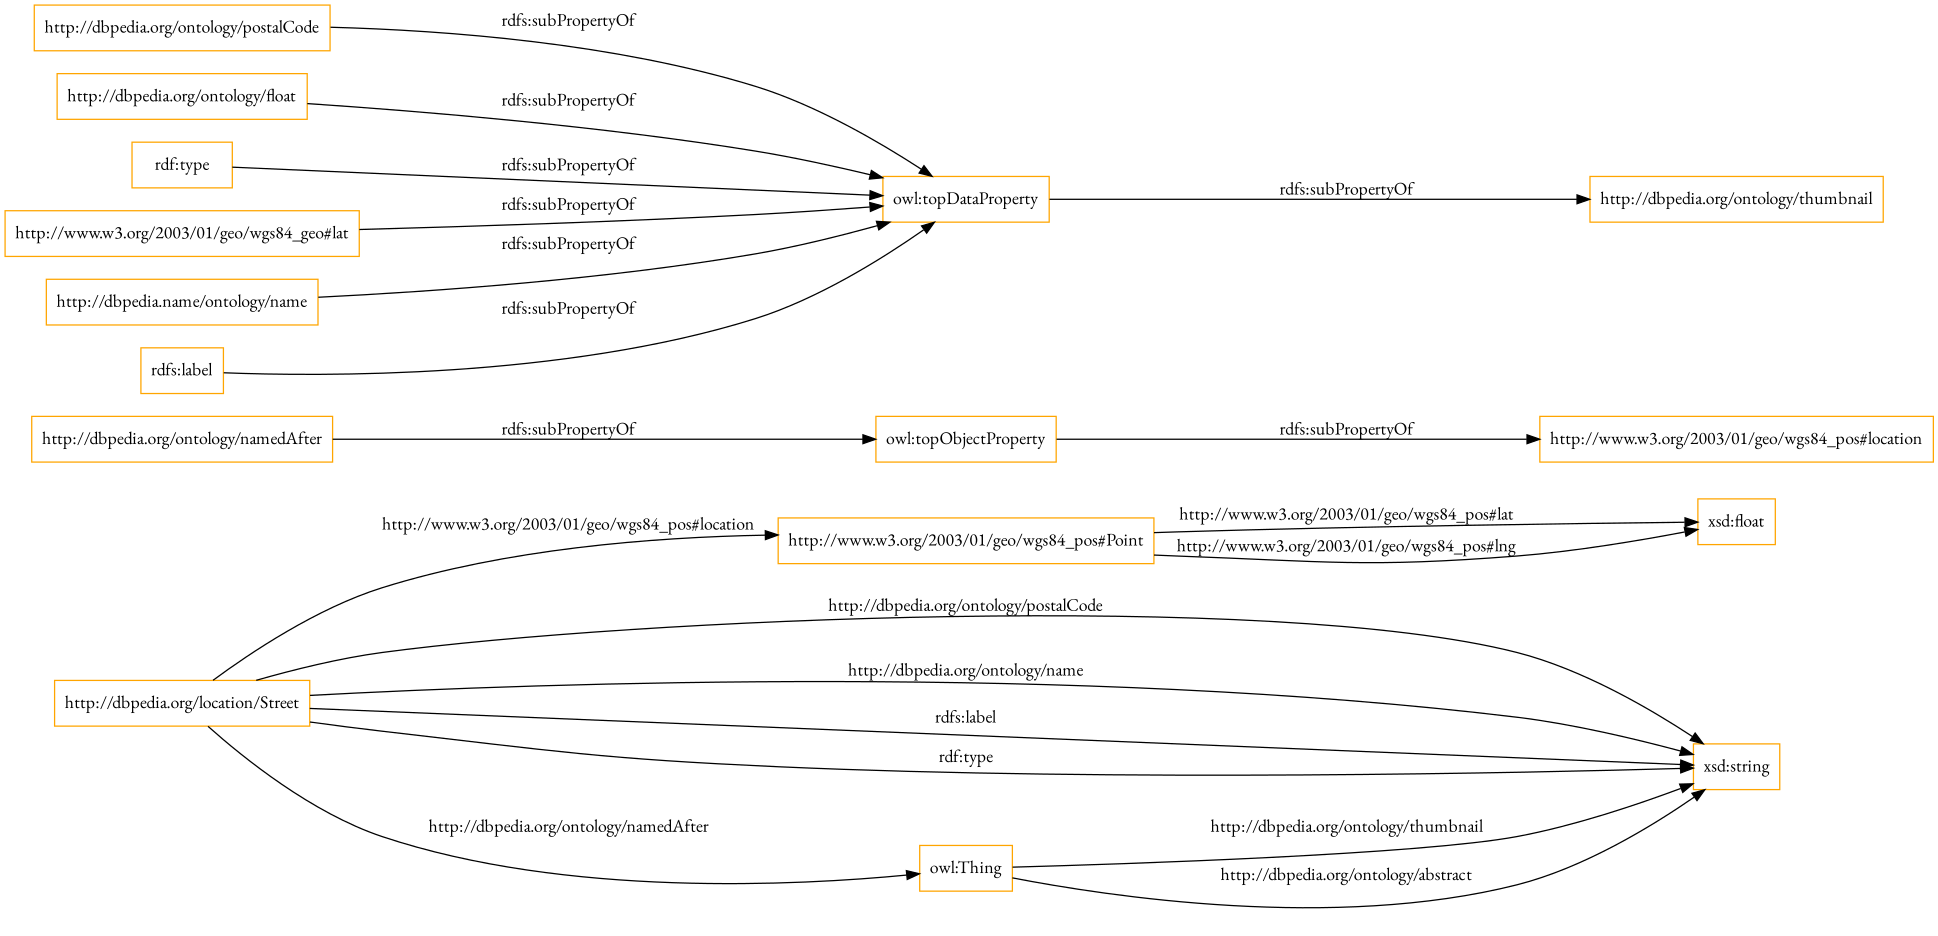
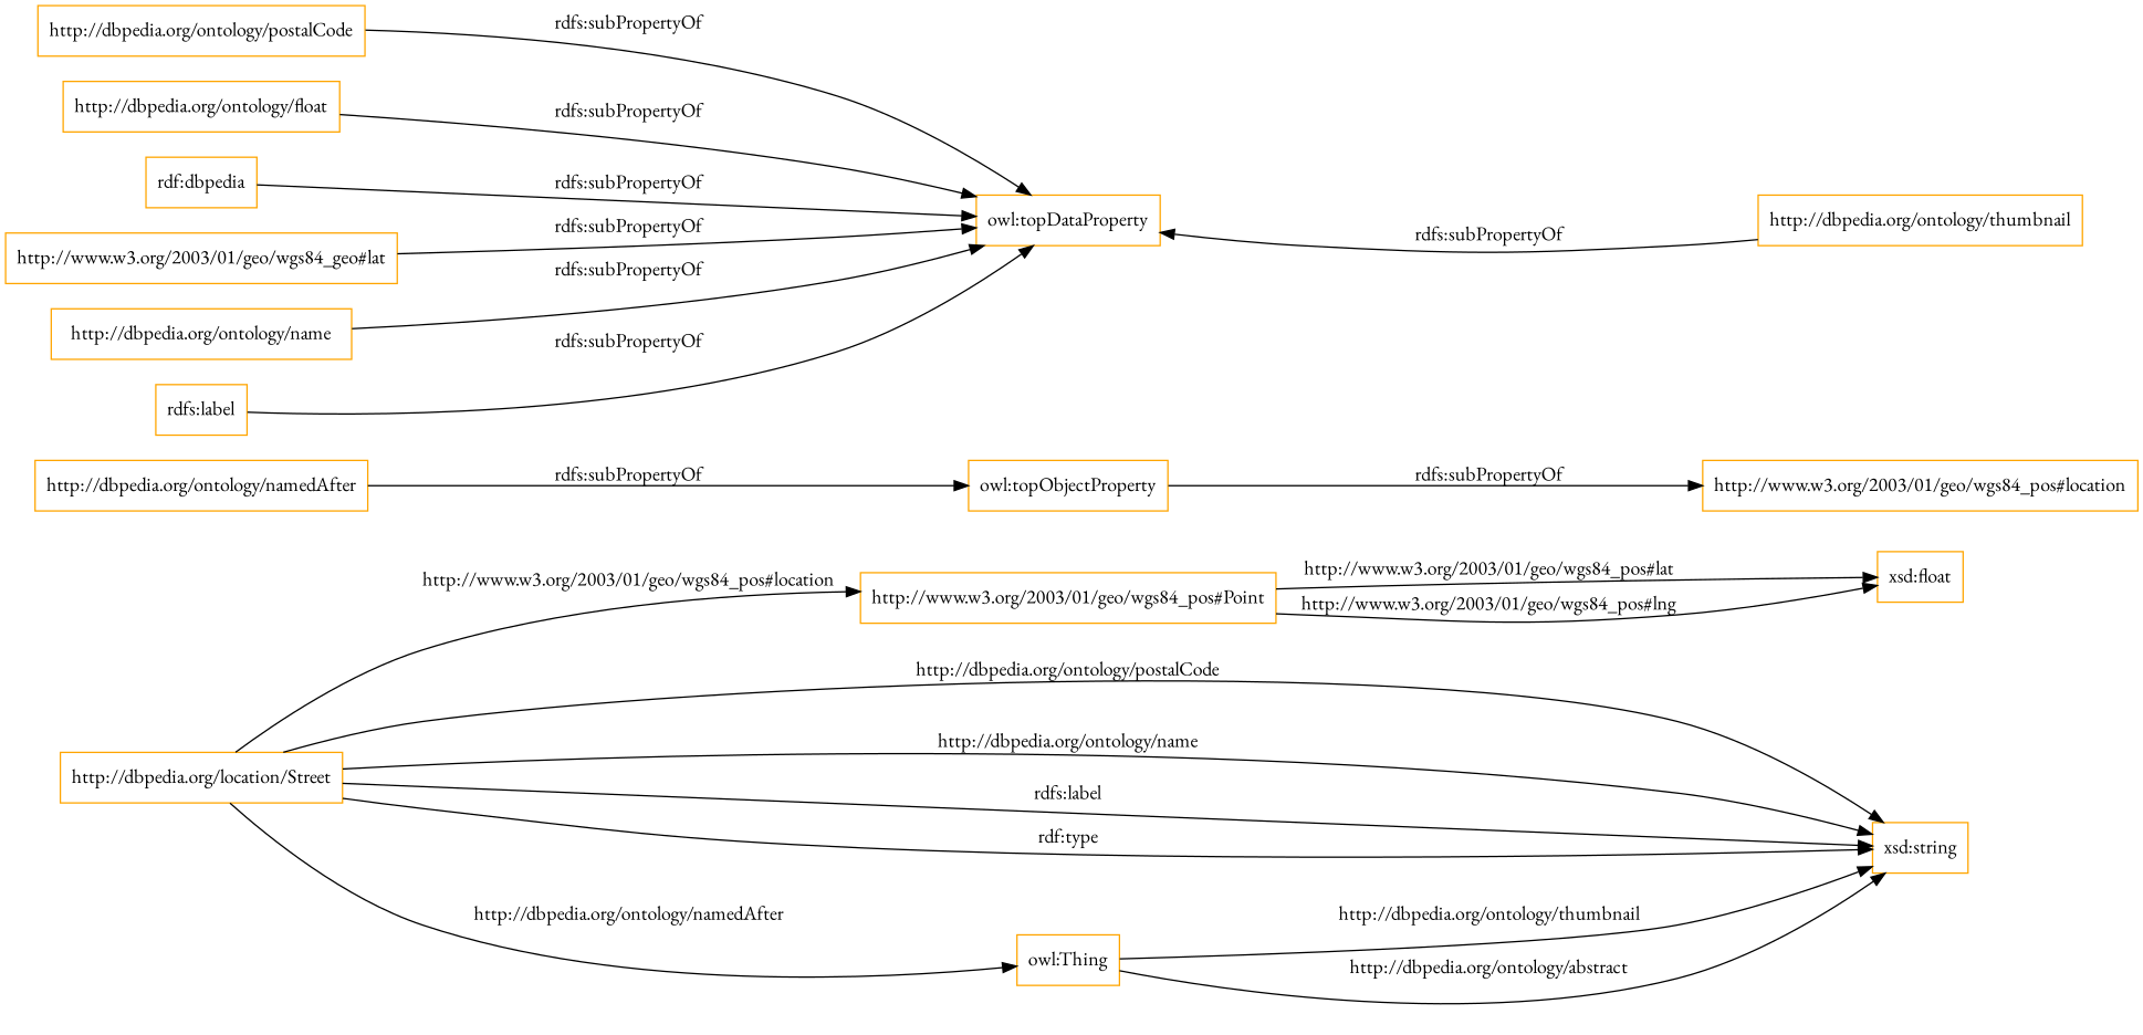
  digraph {
    fontname="EB Garamond"
    rankdir=LR
    node [color=orange fontname="EB Garamond" shape=rectangle]
    edge [fontname="EB Garamond"]
    "http://www.w3.org/2003/01/geo/wgs84_pos#Point"
    "xsd:float"
    n3 [label="http://dbpedia.org/location/Street"]
    "xsd:string"
    "owl:Thing"
    "owl:topObjectProperty"
    "http://www.w3.org/2003/01/geo/wgs84_pos#location"
    "http://dbpedia.org/ontology/postalCode"
    "owl:topDataProperty"
    n10 [label="http://dbpedia.org/ontology/float"]
-   "rdf:type"
+   "rdf:type" [label="rdf:dbpedia"]
    "http://dbpedia.org/ontology/namedAfter"
    "http://dbpedia.org/ontology/thumbnail"
    n14 [label="http://www.w3.org/2003/01/geo/wgs84_geo#lat"]
-   "http://dbpedia.org/ontology/name" [label="http://dbpedia.name/ontology/name"]
+   "http://dbpedia.org/ontology/name"
    "rdfs:label"
    "http://www.w3.org/2003/01/geo/wgs84_pos#Point" -> "xsd:float" [label="http://www.w3.org/2003/01/geo/wgs84_pos#lat"]
    "http://www.w3.org/2003/01/geo/wgs84_pos#Point" -> "xsd:float" [label="http://www.w3.org/2003/01/geo/wgs84_pos#lng"]
    n3 -> "http://www.w3.org/2003/01/geo/wgs84_pos#Point" [label="http://www.w3.org/2003/01/geo/wgs84_pos#location"]
    n3 -> "xsd:string" [label="http://dbpedia.org/ontology/postalCode"]
    n3 -> "xsd:string" [label="http://dbpedia.org/ontology/name"]
    n3 -> "xsd:string" [label="rdfs:label"]
    n3 -> "xsd:string" [label="rdf:type"]
    n3 -> "owl:Thing" [label="http://dbpedia.org/ontology/namedAfter"]
    "owl:Thing" -> "xsd:string" [label="http://dbpedia.org/ontology/thumbnail"]
    "owl:Thing" -> "xsd:string" [label="http://dbpedia.org/ontology/abstract"]
    "owl:topObjectProperty" -> "http://www.w3.org/2003/01/geo/wgs84_pos#location" [label="rdfs:subPropertyOf"]
    "http://dbpedia.org/ontology/postalCode" -> "owl:topDataProperty" [label="rdfs:subPropertyOf"]
    n10 -> "owl:topDataProperty" [label="rdfs:subPropertyOf"]
    "rdf:type" -> "owl:topDataProperty" [label="rdfs:subPropertyOf"]
    "http://dbpedia.org/ontology/namedAfter" -> "owl:topObjectProperty" [label="rdfs:subPropertyOf"]
-   "owl:topDataProperty" -> "http://dbpedia.org/ontology/thumbnail" [label="rdfs:subPropertyOf"]
+   "http://dbpedia.org/ontology/thumbnail" -> "owl:topDataProperty" [label="rdfs:subPropertyOf"]
    n14 -> "owl:topDataProperty" [label="rdfs:subPropertyOf"]
    "http://dbpedia.org/ontology/name" -> "owl:topDataProperty" [label="rdfs:subPropertyOf"]
    "rdfs:label" -> "owl:topDataProperty" [label="rdfs:subPropertyOf"]
  }
